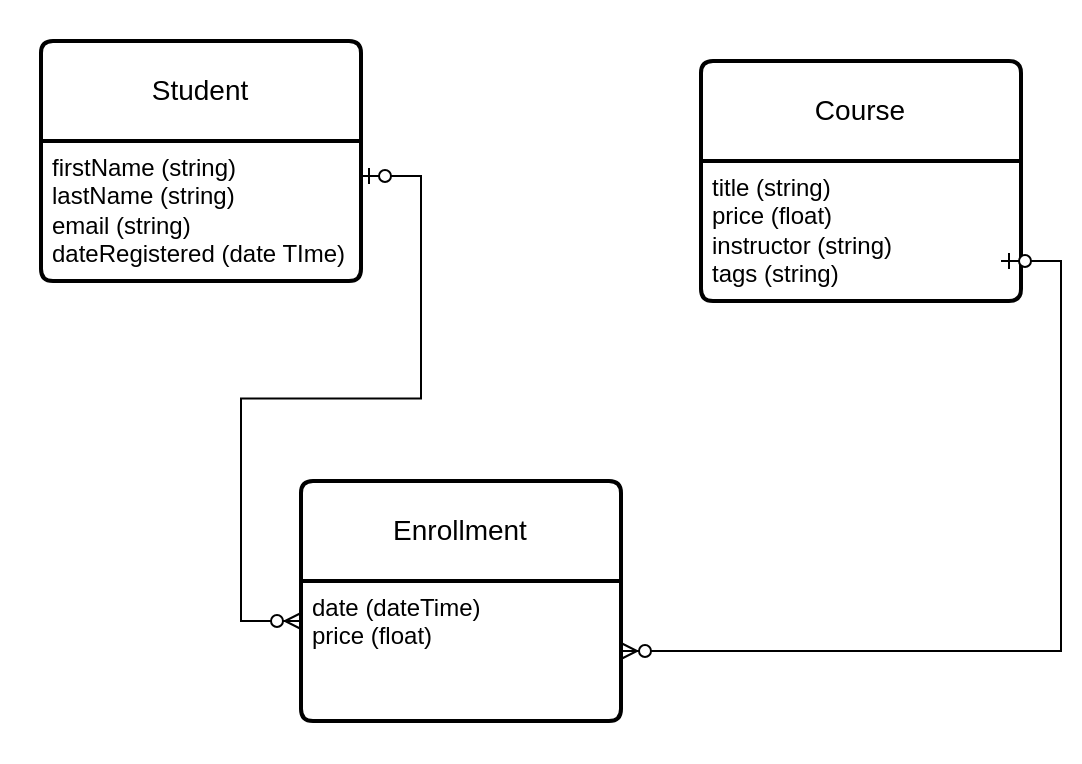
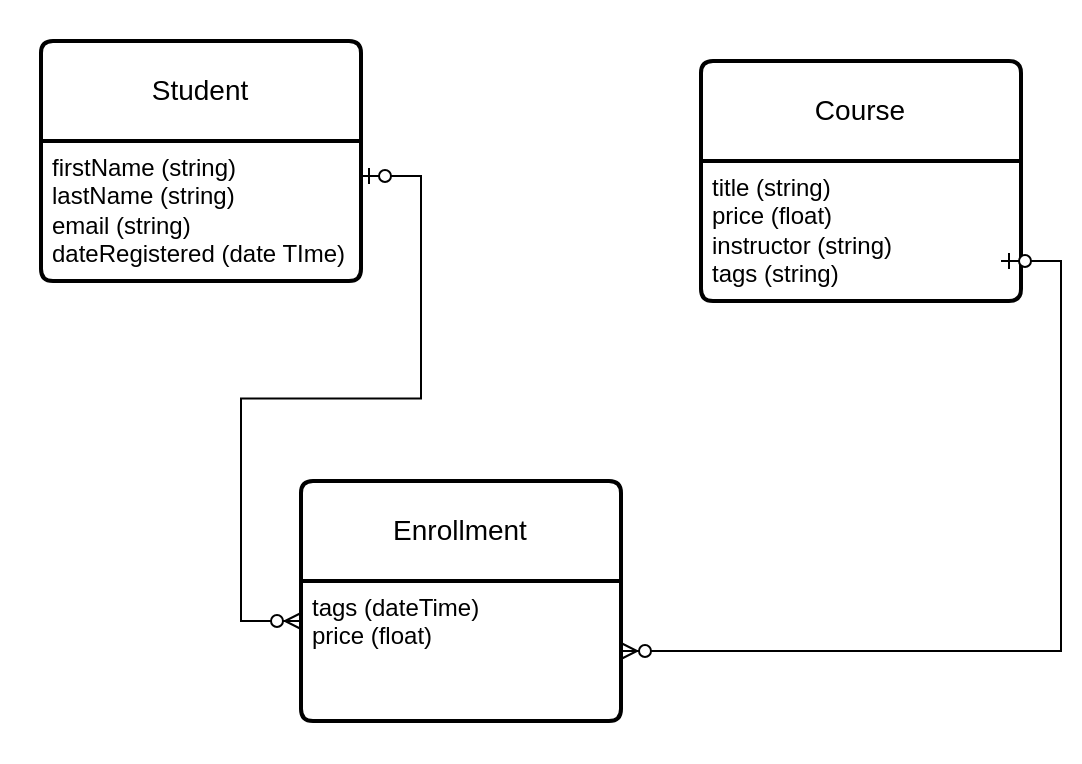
  <mxCell id="0" />
  <mxCell id="1" parent="0" />
  <mxCell id="2" value="Student&lt;br&gt;" style="swimlane;childLayout=stackLayout;horizontal=1;startSize=50;horizontalStack=0;rounded=1;fontSize=14;fontStyle=0;strokeWidth=2;resizeParent=0;resizeLast=1;shadow=0;dashed=0;align=center;arcSize=4;whiteSpace=wrap;html=1;" vertex="1" parent="1"><mxGeometry x="20" y="20" width="160" height="120" as="geometry" /></mxCell>
  <mxCell id="3" value="firstName (string)&lt;br&gt;lastName (string)&lt;br&gt;email (string)&lt;br&gt;dateRegistered (date TIme)" style="align=left;strokeColor=none;fillColor=none;spacingLeft=4;fontSize=12;verticalAlign=top;resizable=0;rotatable=0;part=1;html=1;" vertex="1" parent="2"><mxGeometry y="50" width="160" height="70" as="geometry" /></mxCell>
  <mxCell id="4" value="Course" style="swimlane;childLayout=stackLayout;horizontal=1;startSize=50;horizontalStack=0;rounded=1;fontSize=14;fontStyle=0;strokeWidth=2;resizeParent=0;resizeLast=1;shadow=0;dashed=0;align=center;arcSize=4;whiteSpace=wrap;html=1;" vertex="1" parent="1"><mxGeometry x="350" y="30" width="160" height="120" as="geometry" /></mxCell>
  <mxCell id="5" value="" style="edgeStyle=entityRelationEdgeStyle;fontSize=12;html=1;endArrow=ERzeroToMany;startArrow=ERzeroToOne;rounded=0;" edge="1" parent="4" target="8"><mxGeometry width="100" height="100" relative="1" as="geometry"><mxPoint x="150" y="100" as="sourcePoint" /><mxPoint x="250" as="targetPoint" /></mxGeometry></mxCell>
  <mxCell id="6" value="title (string)&lt;br&gt;price (float)&lt;br&gt;instructor (string)&lt;br&gt;tags (string)" style="align=left;strokeColor=none;fillColor=none;spacingLeft=4;fontSize=12;verticalAlign=top;resizable=0;rotatable=0;part=1;html=1;" vertex="1" parent="4"><mxGeometry y="50" width="160" height="70" as="geometry" /></mxCell>
  <mxCell id="7" value="Enrollment" style="swimlane;childLayout=stackLayout;horizontal=1;startSize=50;horizontalStack=0;rounded=1;fontSize=14;fontStyle=0;strokeWidth=2;resizeParent=0;resizeLast=1;shadow=0;dashed=0;align=center;arcSize=4;whiteSpace=wrap;html=1;" vertex="1" parent="1"><mxGeometry x="150" y="240" width="160" height="120" as="geometry" /></mxCell>
- <mxCell id="8" value="date (dateTime)&lt;br&gt;price (float)" style="align=left;strokeColor=none;fillColor=none;spacingLeft=4;fontSize=12;verticalAlign=top;resizable=0;rotatable=0;part=1;html=1;" vertex="1" parent="7"><mxGeometry y="50" width="160" height="70" as="geometry" /></mxCell>
+ <mxCell id="8" value="tags (dateTime)&lt;br&gt;price (float)" style="align=left;strokeColor=none;fillColor=none;spacingLeft=4;fontSize=12;verticalAlign=top;resizable=0;rotatable=0;part=1;html=1;" vertex="1" parent="7"><mxGeometry y="50" width="160" height="70" as="geometry" /></mxCell>
  <mxCell id="9" value="" style="edgeStyle=entityRelationEdgeStyle;fontSize=12;html=1;endArrow=ERzeroToMany;startArrow=ERzeroToOne;rounded=0;exitX=1;exitY=0.25;exitDx=0;exitDy=0;" edge="1" parent="1" source="3"><mxGeometry width="100" height="100" relative="1" as="geometry"><mxPoint x="200" y="180" as="sourcePoint" /><mxPoint x="150" y="310" as="targetPoint" /></mxGeometry></mxCell>
